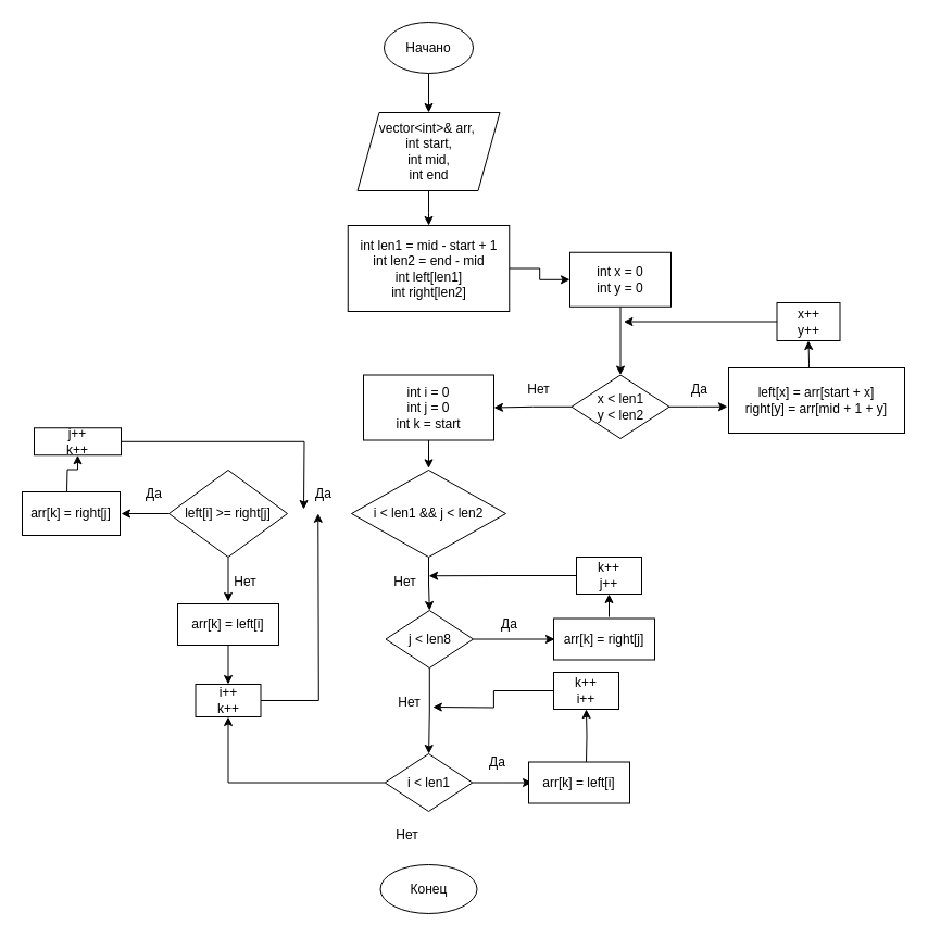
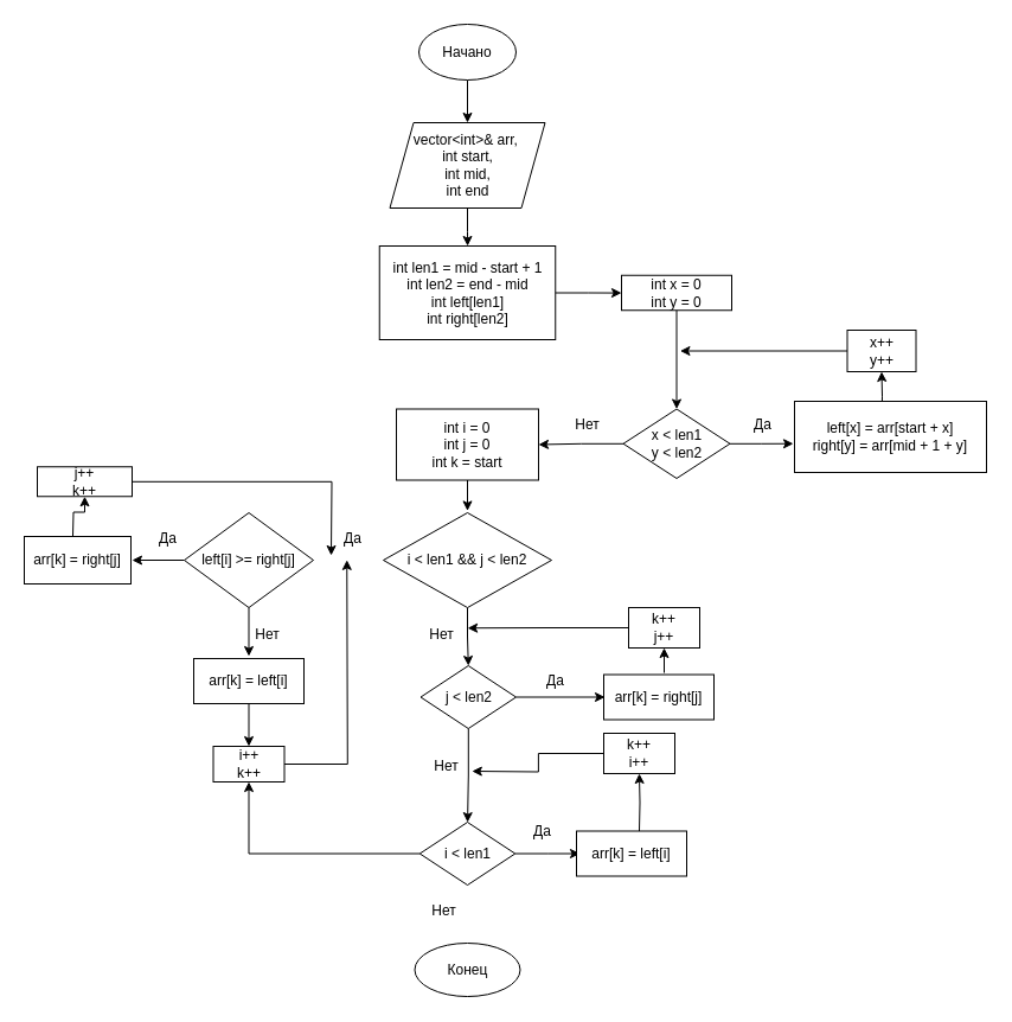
  <mxCell id="0" />
  <mxCell id="1" parent="0" />
  <mxCell id="2" style="edgeStyle=orthogonalEdgeStyle;rounded=0;orthogonalLoop=1;jettySize=auto;html=1;entryX=0.5;entryY=0;entryDx=0;entryDy=0;" edge="1" parent="1" source="3" target="5"><mxGeometry relative="1" as="geometry" /></mxCell>
  <mxCell id="3" value="Начано" style="ellipse;whiteSpace=wrap;html=1;" vertex="1" parent="1"><mxGeometry x="353" y="20" width="82" height="47" as="geometry" /></mxCell>
  <mxCell id="4" style="edgeStyle=orthogonalEdgeStyle;rounded=0;orthogonalLoop=1;jettySize=auto;html=1;" edge="1" parent="1" source="5" target="7"><mxGeometry relative="1" as="geometry" /></mxCell>
  <mxCell id="5" value="vector&amp;lt;int&amp;gt;&amp;amp; arr,&amp;nbsp;&lt;div&gt;int start,&lt;/div&gt;&lt;div&gt;int mid,&lt;/div&gt;&lt;div&gt;int end&lt;/div&gt;" style="shape=parallelogram;perimeter=parallelogramPerimeter;whiteSpace=wrap;html=1;fixedSize=1;" vertex="1" parent="1"><mxGeometry x="328.5" y="103" width="131" height="72" as="geometry" /></mxCell>
  <mxCell id="6" style="edgeStyle=orthogonalEdgeStyle;rounded=0;orthogonalLoop=1;jettySize=auto;html=1;" edge="1" parent="1" source="7" target="9"><mxGeometry relative="1" as="geometry" /></mxCell>
  <mxCell id="7" value="int len1 = mid - start + 1&lt;div&gt;int len2 = end - mid&lt;/div&gt;&lt;div&gt;int left[len1]&lt;/div&gt;&lt;div&gt;int right[len2]&lt;/div&gt;" style="rounded=0;whiteSpace=wrap;html=1;" vertex="1" parent="1"><mxGeometry x="319.75" y="207" width="148.5" height="79" as="geometry" /></mxCell>
  <mxCell id="8" style="edgeStyle=orthogonalEdgeStyle;rounded=0;orthogonalLoop=1;jettySize=auto;html=1;" edge="1" parent="1" source="9" target="12"><mxGeometry relative="1" as="geometry" /></mxCell>
- <mxCell id="9" value="&lt;span style=&quot;font-weight: normal;&quot;&gt;int x = 0&lt;/span&gt;&lt;div&gt;&lt;span style=&quot;font-weight: 400;&quot;&gt;int y = 0&lt;/span&gt;&lt;/div&gt;" style="rounded=0;whiteSpace=wrap;html=1;fontStyle=1" vertex="1" parent="1"><mxGeometry x="524" y="231.75" width="93" height="50" as="geometry" /></mxCell>
+ <mxCell id="9" value="&lt;span style=&quot;font-weight: normal;&quot;&gt;int x = 0&lt;/span&gt;&lt;div&gt;&lt;span style=&quot;font-weight: 400;&quot;&gt;int y = 0&lt;/span&gt;&lt;/div&gt;" style="rounded=0;whiteSpace=wrap;html=1;fontStyle=1" vertex="1" parent="1"><mxGeometry x="524" y="231.75" width="93" height="29.5" as="geometry" /></mxCell>
  <mxCell id="10" style="edgeStyle=orthogonalEdgeStyle;rounded=0;orthogonalLoop=1;jettySize=auto;html=1;" edge="1" parent="1" source="12" target="17"><mxGeometry relative="1" as="geometry" /></mxCell>
  <mxCell id="11" style="edgeStyle=orthogonalEdgeStyle;rounded=0;orthogonalLoop=1;jettySize=auto;html=1;entryX=0;entryY=0.5;entryDx=0;entryDy=0;" edge="1" parent="1" source="12"><mxGeometry relative="1" as="geometry"><mxPoint x="669" y="373.75" as="targetPoint" /></mxGeometry></mxCell>
  <mxCell id="12" value="&lt;div&gt;x &amp;lt; len1&lt;/div&gt;у &amp;lt; len2" style="rhombus;whiteSpace=wrap;html=1;" vertex="1" parent="1"><mxGeometry x="525.5" y="344.5" width="90" height="58.5" as="geometry" /></mxCell>
  <mxCell id="13" style="edgeStyle=orthogonalEdgeStyle;rounded=0;orthogonalLoop=1;jettySize=auto;html=1;entryX=0.5;entryY=1;entryDx=0;entryDy=0;" edge="1" parent="1" target="15"><mxGeometry relative="1" as="geometry"><mxPoint x="743.5" y="354.25" as="sourcePoint" /></mxGeometry></mxCell>
  <mxCell id="14" style="edgeStyle=orthogonalEdgeStyle;rounded=0;orthogonalLoop=1;jettySize=auto;html=1;" edge="1" parent="1" source="15"><mxGeometry relative="1" as="geometry"><mxPoint x="573.451" y="295.5" as="targetPoint" /></mxGeometry></mxCell>
  <mxCell id="15" value="&lt;div&gt;x++&lt;/div&gt;y++" style="rounded=0;whiteSpace=wrap;html=1;" vertex="1" parent="1"><mxGeometry x="714.5" y="278" width="58" height="35" as="geometry" /></mxCell>
  <mxCell id="16" style="edgeStyle=orthogonalEdgeStyle;rounded=0;orthogonalLoop=1;jettySize=auto;html=1;" edge="1" parent="1" source="17"><mxGeometry relative="1" as="geometry"><mxPoint x="394" y="430.412" as="targetPoint" /></mxGeometry></mxCell>
  <mxCell id="17" value="int i = 0&lt;div&gt;int j = 0&lt;/div&gt;&lt;div&gt;int k = start&lt;/div&gt;" style="rounded=0;whiteSpace=wrap;html=1;" vertex="1" parent="1"><mxGeometry x="334" y="344.5" width="120" height="60" as="geometry" /></mxCell>
  <mxCell id="18" value="Да" style="text;html=1;align=center;verticalAlign=middle;resizable=0;points=[];autosize=1;strokeColor=none;fillColor=none;" vertex="1" parent="1"><mxGeometry x="626" y="344.5" width="33" height="26" as="geometry" /></mxCell>
  <mxCell id="19" value="Нет" style="text;html=1;align=center;verticalAlign=middle;resizable=0;points=[];autosize=1;strokeColor=none;fillColor=none;" vertex="1" parent="1"><mxGeometry x="476" y="344.5" width="38" height="26" as="geometry" /></mxCell>
  <mxCell id="20" style="edgeStyle=orthogonalEdgeStyle;rounded=0;orthogonalLoop=1;jettySize=auto;html=1;" edge="1" parent="1" source="21" target="32"><mxGeometry relative="1" as="geometry" /></mxCell>
  <mxCell id="21" value="i &amp;lt; len1 &amp;amp;&amp;amp; j &amp;lt; len2" style="rhombus;whiteSpace=wrap;html=1;" vertex="1" parent="1"><mxGeometry x="323" y="432" width="142" height="80" as="geometry" /></mxCell>
  <mxCell id="22" style="edgeStyle=orthogonalEdgeStyle;rounded=0;orthogonalLoop=1;jettySize=auto;html=1;entryX=1;entryY=0.5;entryDx=0;entryDy=0;" edge="1" parent="1" source="24"><mxGeometry relative="1" as="geometry"><mxPoint x="111" y="472" as="targetPoint" /></mxGeometry></mxCell>
  <mxCell id="23" style="edgeStyle=orthogonalEdgeStyle;rounded=0;orthogonalLoop=1;jettySize=auto;html=1;" edge="1" parent="1" source="24"><mxGeometry relative="1" as="geometry"><mxPoint x="209.5" y="553" as="targetPoint" /></mxGeometry></mxCell>
  <mxCell id="24" value="left[i] &amp;gt;= right[j]" style="rhombus;whiteSpace=wrap;html=1;" vertex="1" parent="1"><mxGeometry x="155" y="432" width="109" height="80" as="geometry" /></mxCell>
  <mxCell id="25" value="Да" style="text;html=1;align=center;verticalAlign=middle;resizable=0;points=[];autosize=1;strokeColor=none;fillColor=none;" vertex="1" parent="1"><mxGeometry x="280" y="441" width="33" height="26" as="geometry" /></mxCell>
  <mxCell id="26" style="edgeStyle=orthogonalEdgeStyle;rounded=0;orthogonalLoop=1;jettySize=auto;html=1;" edge="1" parent="1" target="29"><mxGeometry relative="1" as="geometry"><mxPoint x="61" y="451.5" as="sourcePoint" /></mxGeometry></mxCell>
  <mxCell id="27" value="Да" style="text;html=1;align=center;verticalAlign=middle;resizable=0;points=[];autosize=1;strokeColor=none;fillColor=none;" vertex="1" parent="1"><mxGeometry x="124" y="441" width="33" height="26" as="geometry" /></mxCell>
  <mxCell id="28" style="edgeStyle=orthogonalEdgeStyle;rounded=0;orthogonalLoop=1;jettySize=auto;html=1;" edge="1" parent="1" source="29"><mxGeometry relative="1" as="geometry"><mxPoint x="279" y="468" as="targetPoint" /></mxGeometry></mxCell>
  <mxCell id="29" value="j++&lt;div&gt;k++&lt;/div&gt;" style="rounded=0;whiteSpace=wrap;html=1;" vertex="1" parent="1"><mxGeometry x="31" y="393.25" width="80" height="25" as="geometry" /></mxCell>
  <mxCell id="30" style="edgeStyle=orthogonalEdgeStyle;rounded=0;orthogonalLoop=1;jettySize=auto;html=1;entryX=0;entryY=0.5;entryDx=0;entryDy=0;" edge="1" parent="1" source="32"><mxGeometry relative="1" as="geometry"><mxPoint x="510" y="587.5" as="targetPoint" /></mxGeometry></mxCell>
  <mxCell id="31" value="" style="edgeStyle=orthogonalEdgeStyle;rounded=0;orthogonalLoop=1;jettySize=auto;html=1;" edge="1" parent="1" source="32" target="46"><mxGeometry relative="1" as="geometry" /></mxCell>
- <mxCell id="32" value="j &amp;lt; len8" style="rhombus;whiteSpace=wrap;html=1;" vertex="1" parent="1"><mxGeometry x="354.5" y="561" width="80.5" height="53" as="geometry" /></mxCell>
+ <mxCell id="32" value="j &amp;lt; len2" style="rhombus;whiteSpace=wrap;html=1;" vertex="1" parent="1"><mxGeometry x="354.5" y="561" width="80.5" height="53" as="geometry" /></mxCell>
  <mxCell id="33" value="Нет" style="text;html=1;align=center;verticalAlign=middle;resizable=0;points=[];autosize=1;strokeColor=none;fillColor=none;" vertex="1" parent="1"><mxGeometry x="353" y="522" width="38" height="26" as="geometry" /></mxCell>
  <mxCell id="34" value="Нет" style="text;html=1;align=center;verticalAlign=middle;resizable=0;points=[];autosize=1;strokeColor=none;fillColor=none;" vertex="1" parent="1"><mxGeometry x="206" y="522" width="38" height="26" as="geometry" /></mxCell>
  <mxCell id="35" style="edgeStyle=orthogonalEdgeStyle;rounded=0;orthogonalLoop=1;jettySize=auto;html=1;entryX=0.5;entryY=0;entryDx=0;entryDy=0;" edge="1" parent="1" target="37"><mxGeometry relative="1" as="geometry"><mxPoint x="209.5" y="590" as="sourcePoint" /></mxGeometry></mxCell>
  <mxCell id="36" style="edgeStyle=orthogonalEdgeStyle;rounded=0;orthogonalLoop=1;jettySize=auto;html=1;" edge="1" parent="1" source="37"><mxGeometry relative="1" as="geometry"><mxPoint x="292.262" y="471.845" as="targetPoint" /></mxGeometry></mxCell>
  <mxCell id="37" value="i++&lt;div&gt;k++&lt;/div&gt;" style="rounded=0;whiteSpace=wrap;html=1;" vertex="1" parent="1"><mxGeometry x="179.5" y="629" width="60" height="30" as="geometry" /></mxCell>
  <mxCell id="38" style="edgeStyle=orthogonalEdgeStyle;rounded=0;orthogonalLoop=1;jettySize=auto;html=1;exitX=0.5;exitY=0;exitDx=0;exitDy=0;entryX=0.5;entryY=1;entryDx=0;entryDy=0;" edge="1" parent="1" target="39"><mxGeometry relative="1" as="geometry"><mxPoint x="560" y="567" as="sourcePoint" /></mxGeometry></mxCell>
  <mxCell id="39" value="k++&lt;div&gt;j++&lt;/div&gt;" style="rounded=0;whiteSpace=wrap;html=1;" vertex="1" parent="1"><mxGeometry x="530" y="512" width="60" height="34" as="geometry" /></mxCell>
  <mxCell id="40" style="edgeStyle=orthogonalEdgeStyle;rounded=0;orthogonalLoop=1;jettySize=auto;html=1;entryX=1.082;entryY=0.279;entryDx=0;entryDy=0;entryPerimeter=0;" edge="1" parent="1" source="39" target="33"><mxGeometry relative="1" as="geometry" /></mxCell>
  <mxCell id="41" value="Да" style="text;html=1;align=center;verticalAlign=middle;resizable=0;points=[];autosize=1;strokeColor=none;fillColor=none;" vertex="1" parent="1"><mxGeometry x="451" y="561" width="33" height="26" as="geometry" /></mxCell>
  <mxCell id="42" value="Нет" style="text;html=1;align=center;verticalAlign=middle;resizable=0;points=[];autosize=1;strokeColor=none;fillColor=none;" vertex="1" parent="1"><mxGeometry x="357" y="633" width="38" height="26" as="geometry" /></mxCell>
  <mxCell id="43" style="edgeStyle=orthogonalEdgeStyle;rounded=0;orthogonalLoop=1;jettySize=auto;html=1;entryX=0.5;entryY=1;entryDx=0;entryDy=0;" edge="1" parent="1" target="48"><mxGeometry relative="1" as="geometry"><mxPoint x="539" y="701" as="sourcePoint" /></mxGeometry></mxCell>
  <mxCell id="44" style="edgeStyle=orthogonalEdgeStyle;rounded=0;orthogonalLoop=1;jettySize=auto;html=1;" edge="1" parent="1" source="46"><mxGeometry relative="1" as="geometry"><mxPoint x="489" y="719.5" as="targetPoint" /></mxGeometry></mxCell>
  <mxCell id="45" style="edgeStyle=orthogonalEdgeStyle;rounded=0;orthogonalLoop=1;jettySize=auto;html=1;" edge="1" parent="1" source="46" target="37"><mxGeometry relative="1" as="geometry" /></mxCell>
  <mxCell id="46" value="i &amp;lt; len1" style="rhombus;whiteSpace=wrap;html=1;" vertex="1" parent="1"><mxGeometry x="353.75" y="693" width="80.5" height="53" as="geometry" /></mxCell>
  <mxCell id="47" style="edgeStyle=orthogonalEdgeStyle;rounded=0;orthogonalLoop=1;jettySize=auto;html=1;" edge="1" parent="1" source="48"><mxGeometry relative="1" as="geometry"><mxPoint x="397.818" y="650" as="targetPoint" /></mxGeometry></mxCell>
  <mxCell id="48" value="k++&lt;div&gt;i++&lt;/div&gt;" style="rounded=0;whiteSpace=wrap;html=1;" vertex="1" parent="1"><mxGeometry x="509" y="618" width="60" height="34" as="geometry" /></mxCell>
  <mxCell id="49" style="edgeStyle=orthogonalEdgeStyle;rounded=0;orthogonalLoop=1;jettySize=auto;html=1;exitX=0.5;exitY=1;exitDx=0;exitDy=0;" edge="1" parent="1"><mxGeometry relative="1" as="geometry"><mxPoint x="539" y="682" as="sourcePoint" /><mxPoint x="539" y="682" as="targetPoint" /></mxGeometry></mxCell>
  <mxCell id="50" value="Да" style="text;html=1;align=center;verticalAlign=middle;resizable=0;points=[];autosize=1;strokeColor=none;fillColor=none;" vertex="1" parent="1"><mxGeometry x="440" y="688" width="33" height="26" as="geometry" /></mxCell>
  <mxCell id="51" value="Нет" style="text;html=1;align=center;verticalAlign=middle;resizable=0;points=[];autosize=1;strokeColor=none;fillColor=none;" vertex="1" parent="1"><mxGeometry x="354.5" y="755" width="38" height="26" as="geometry" /></mxCell>
  <mxCell id="52" value="Конец" style="ellipse;whiteSpace=wrap;html=1;" vertex="1" parent="1"><mxGeometry x="349.5" y="795" width="89" height="45" as="geometry" /></mxCell>
  <mxCell id="53" value="&lt;div&gt;left[x] = arr[start + x]&lt;br&gt;&lt;/div&gt;right[у] = arr[mid + 1 + y]" style="rounded=0;whiteSpace=wrap;html=1;" vertex="1" parent="1"><mxGeometry x="670" y="338" width="162" height="60" as="geometry" /></mxCell>
  <mxCell id="54" value="arr[k] = right[j]" style="rounded=0;whiteSpace=wrap;html=1;" vertex="1" parent="1"><mxGeometry x="20" y="452" width="90" height="40" as="geometry" /></mxCell>
  <mxCell id="55" value="arr[k] = left[i]" style="rounded=0;whiteSpace=wrap;html=1;" vertex="1" parent="1"><mxGeometry x="163" y="555" width="93" height="38" as="geometry" /></mxCell>
  <mxCell id="56" value="arr[k] = left[i]" style="rounded=0;whiteSpace=wrap;html=1;" vertex="1" parent="1"><mxGeometry x="486" y="700.5" width="93" height="38" as="geometry" /></mxCell>
  <mxCell id="57" value="arr[k] = right[j]" style="rounded=0;whiteSpace=wrap;html=1;" vertex="1" parent="1"><mxGeometry x="509" y="568.5" width="93" height="38" as="geometry" /></mxCell>
